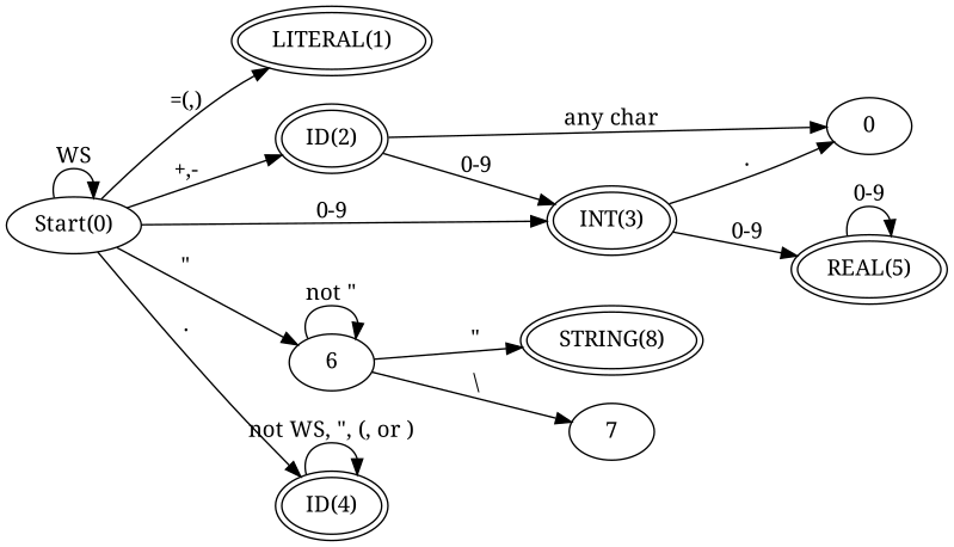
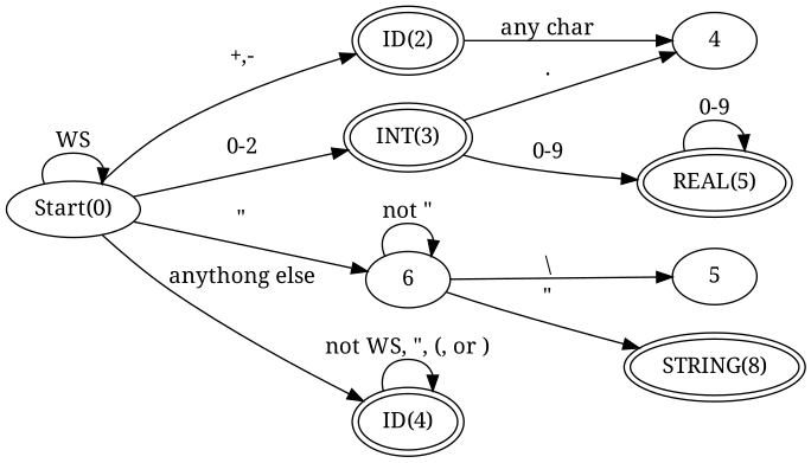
  digraph {
    fontname="Noto Serif"
    rankdir=LR
    node [fontname="Noto Serif" peripheries=2 shape=ellipse]
    edge [fontname="Noto Serif"]
    n1 [label="Start(0)" peripheries=1]
-   n2 [label="LITERAL(1)"]
    n3 [label="ID(2)"]
    n4 [label="INT(3)"]
    n5 [label=6 peripheries=1]
    n6 [label="ID(4)"]
-   n7 [label=0 peripheries=1]
+   n7 [label=4 peripheries=1]
    n8 [label="REAL(5)"]
-   n9 [label=7 peripheries=1]
+   n9 [label=5 peripheries=1]
    n10 [label="STRING(8)"]
    n1 -> n1 [label=WS]
-   n1 -> n2 [label="=(,)"]
    n1 -> n3 [label="+,-"]
-   n1 -> n4 [label="0-9"]
+   n1 -> n4 [label="0-2"]
    n1 -> n5 [label="\""]
-   n1 -> n6 [label="."]
-   n3 -> n4 [label="0-9"]
+   n1 -> n6 [label="anythong else"]
    n3 -> n7 [label="any char"]
    n4 -> n7 [label="."]
    n4 -> n8 [label="0-9"]
    n5 -> n5 [label="not \""]
    n5 -> n9 [label="\\"]
    n5 -> n10 [label="\""]
    n6 -> n6 [label="not WS, \", (, or )"]
    n8 -> n8 [label="0-9"]
  }
